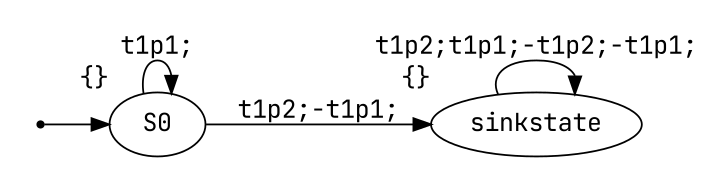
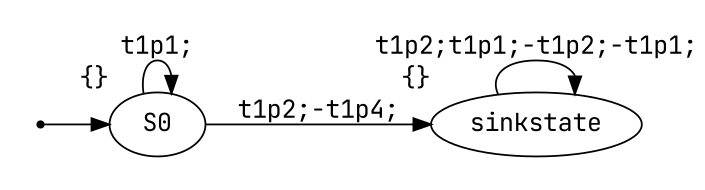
  digraph {
    fontname="JetBrains Mono"
    rankdir=LR
    node [fontname="JetBrains Mono" xlabel="{}"]
    edge [fontname="JetBrains Mono"]
    Initial [shape=point xlabel=""]
    S0
    n3 [label=sinkstate]
    Initial -> S0
    S0 -> S0 [label="t1p1;"]
-   S0 -> n3 [label="t1p2;-t1p1;"]
+   S0 -> n3 [label="t1p2;-t1p4;"]
    n3 -> n3 [label="t1p2;t1p1;-t1p2;-t1p1;"]
  }
